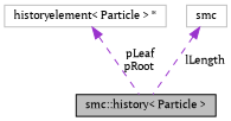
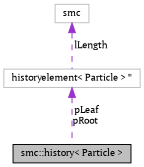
  digraph {
    fontname="PT Serif"
    node [color=grey75 fillcolor=white fontname="PT Serif" fontsize=10 shape=record style=filled]
    edge [color=darkorchid3 dir=back fontname="PT Serif" fontsize=10 labelfontname=Helvetica labelfontsize=10 style=dashed]
    n1 [color=black fillcolor=grey75 fontcolor=black height=0.2 label="smc::history\< Particle \>" width=0.4]
    n2 [height=0.2 label="historyelement\< Particle \> *" width=0.4]
    n3 [height=0.2 label=smc width=0.4]
    n2 -> n1 [label=" pLeaf\npRoot"]
-   n3 -> n1 [label=" lLength"]
+   n3 -> n2 [label=" lLength"]
  }
